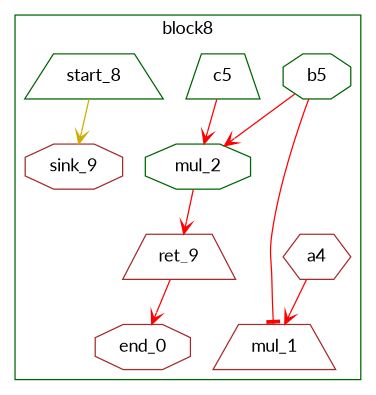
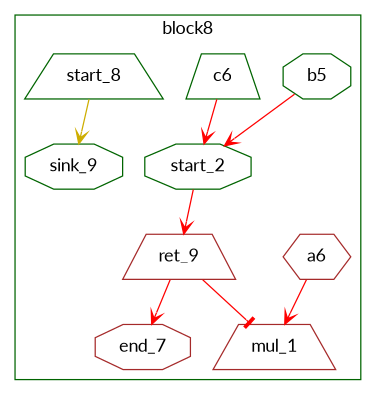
  digraph {
    fontname=Lato
    splines=spline
    node [bbID=1 color=brown fontname=Lato in="in1:32" out="out1:32" shape=trapezium type=Entry]
    edge [arrowhead=vee color=red fontname=Lato from=out1 to=in1]
    mul_1 [II=1 delay=0.0 in="in1:32 in2:32" latency=4 op=mul_op type=Operator]
-   mul_2 [II=1 color=darkgreen delay=0.0 in="in1:32 in2:32" latency=4 op=mul_op shape=octagon type=Operator]
+   mul_2 [II=1 color=darkgreen delay=0.0 in="in1:32 in2:32" latency=4 op=mul_op shape=octagon type=Operator label=start_2]
    n3 [II=1 delay=0.0 label=ret_9 latency=0 op=ret_op type=Operator]
-   end_7 [bbID=0 in="in1:32 " shape=octagon type=Exit label=end_0]
-   a4 [shape=hexagon]
+   end_7 [bbID=0 in="in1:32 " shape=octagon type=Exit]
+   a4 [shape=hexagon label=a6]
    b5 [color=darkgreen shape=octagon]
-   c6 [color=darkgreen label=c5]
+   c6 [color=darkgreen]
    start_8 [color=darkgreen control=true in="in1:0" out="out1:0"]
-   sink_9 [bbID=0 in="in1:0" shape=octagon type=Sink out=""]
+   sink_9 [bbID=0 color=darkgreen in="in1:0" shape=octagon type=Sink out=""]
    subgraph cluster_1 {
      color=darkgreen
      label=block8
      mul_1
      mul_2
      n3
      end_7
      a4
      b5
      c6
      start_8
      sink_9
    }
    mul_2 -> n3
    n3 -> end_7
    a4 -> mul_1
-   b5 -> mul_1 [arrowhead=tee to=in2]
+   n3 -> mul_1 [arrowhead=tee to=in2]
    b5 -> mul_2
    c6 -> mul_2 [to=in2]
    start_8 -> sink_9 [color=gold3]
  }
